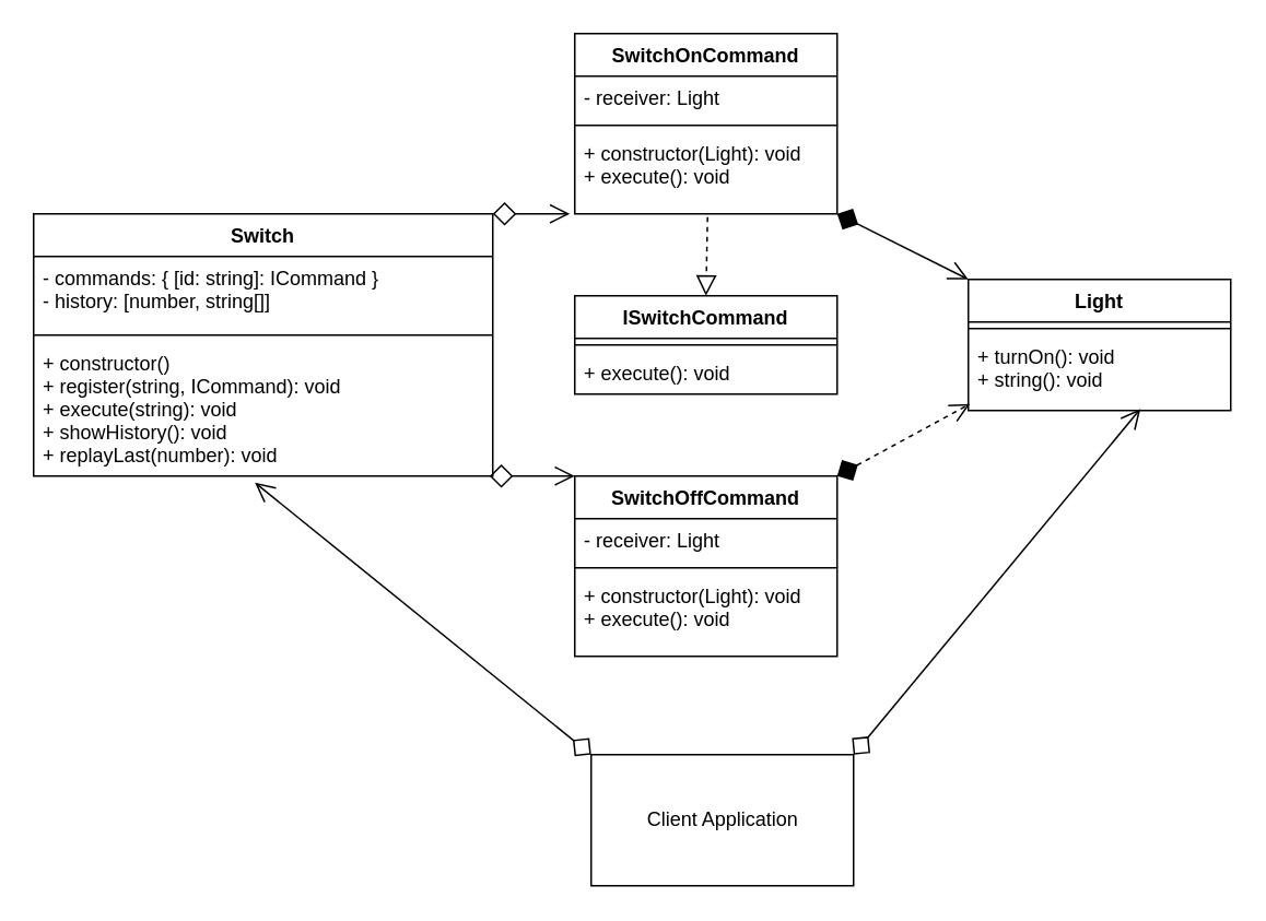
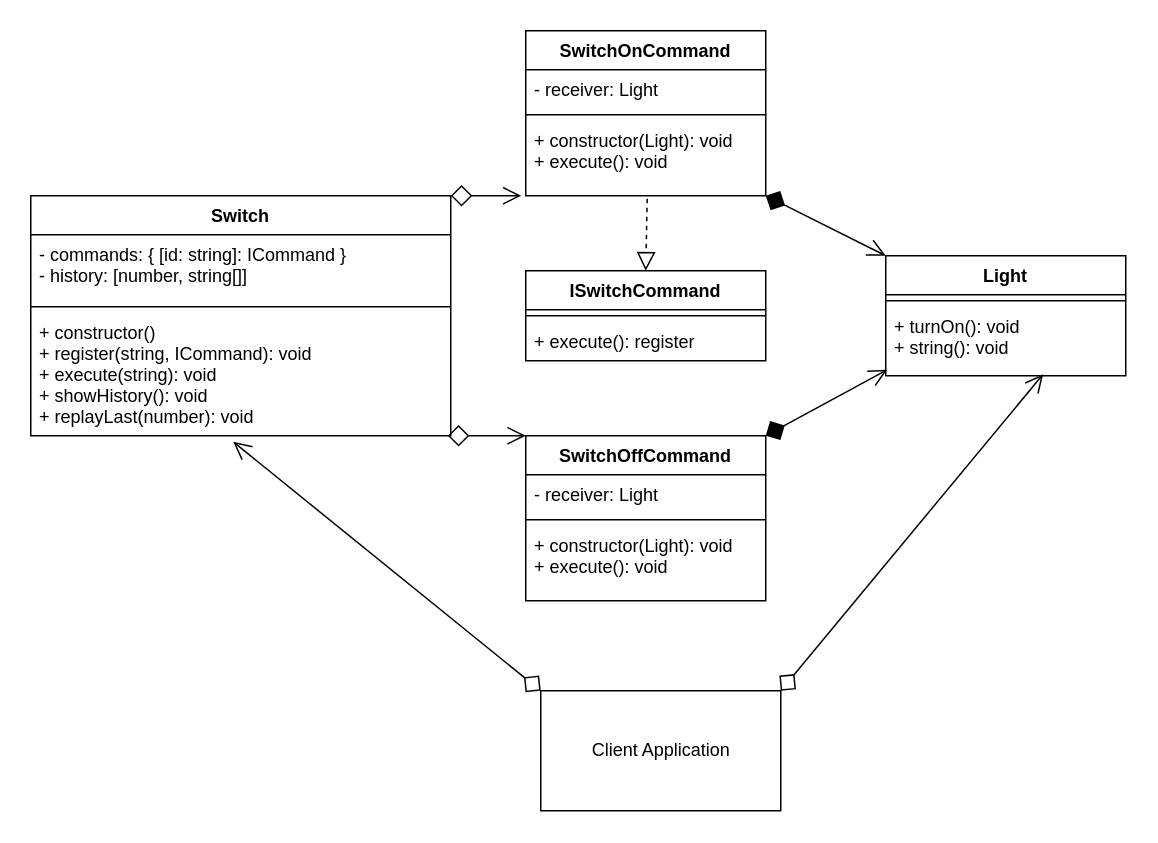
  <mxCell id="0" />
  <mxCell id="1" parent="0" />
  <mxCell id="2" value="Switch" style="swimlane;fontStyle=1;align=center;verticalAlign=top;childLayout=stackLayout;horizontal=1;startSize=26;horizontalStack=0;resizeParent=1;resizeParentMax=0;resizeLast=0;collapsible=1;marginBottom=0;strokeWidth=1;" vertex="1" parent="1"><mxGeometry x="20" y="130" width="280" height="160" as="geometry" /></mxCell>
  <mxCell id="3" value="- commands: { [id: string]: ICommand }&#10;- history: [number, string[]]" style="text;strokeColor=none;fillColor=none;align=left;verticalAlign=top;spacingLeft=4;spacingRight=4;overflow=hidden;rotatable=0;points=[[0,0.5],[1,0.5]];portConstraint=eastwest;" vertex="1" parent="2"><mxGeometry y="26" width="280" height="44" as="geometry" /></mxCell>
  <mxCell id="4" value="" style="line;strokeWidth=1;fillColor=none;align=left;verticalAlign=middle;spacingTop=-1;spacingLeft=3;spacingRight=3;rotatable=0;labelPosition=right;points=[];portConstraint=eastwest;" vertex="1" parent="2"><mxGeometry y="70" width="280" height="8" as="geometry" /></mxCell>
  <mxCell id="5" value="+ constructor()&#10;+ register(string, ICommand): void&#10;+ execute(string): void&#10;+ showHistory(): void&#10;+ replayLast(number): void" style="text;strokeColor=none;fillColor=none;align=left;verticalAlign=top;spacingLeft=4;spacingRight=4;overflow=hidden;rotatable=0;points=[[0,0.5],[1,0.5]];portConstraint=eastwest;" vertex="1" parent="2"><mxGeometry y="78" width="280" height="82" as="geometry" /></mxCell>
  <mxCell id="6" value="SwitchOnCommand" style="swimlane;fontStyle=1;align=center;verticalAlign=top;childLayout=stackLayout;horizontal=1;startSize=26;horizontalStack=0;resizeParent=1;resizeParentMax=0;resizeLast=0;collapsible=1;marginBottom=0;strokeWidth=1;" vertex="1" parent="1"><mxGeometry x="350" y="20" width="160" height="110" as="geometry" /></mxCell>
  <mxCell id="7" value="- receiver: Light" style="text;strokeColor=none;fillColor=none;align=left;verticalAlign=top;spacingLeft=4;spacingRight=4;overflow=hidden;rotatable=0;points=[[0,0.5],[1,0.5]];portConstraint=eastwest;" vertex="1" parent="6"><mxGeometry y="26" width="160" height="26" as="geometry" /></mxCell>
  <mxCell id="8" value="" style="line;strokeWidth=1;fillColor=none;align=left;verticalAlign=middle;spacingTop=-1;spacingLeft=3;spacingRight=3;rotatable=0;labelPosition=right;points=[];portConstraint=eastwest;" vertex="1" parent="6"><mxGeometry y="52" width="160" height="8" as="geometry" /></mxCell>
  <mxCell id="9" value="+ constructor(Light): void&#10;+ execute(): void" style="text;strokeColor=none;fillColor=none;align=left;verticalAlign=top;spacingLeft=4;spacingRight=4;overflow=hidden;rotatable=0;points=[[0,0.5],[1,0.5]];portConstraint=eastwest;" vertex="1" parent="6"><mxGeometry y="60" width="160" height="50" as="geometry" /></mxCell>
  <mxCell id="10" value="ISwitchCommand" style="swimlane;fontStyle=1;align=center;verticalAlign=top;childLayout=stackLayout;horizontal=1;startSize=26;horizontalStack=0;resizeParent=1;resizeParentMax=0;resizeLast=0;collapsible=1;marginBottom=0;strokeWidth=1;" vertex="1" parent="1"><mxGeometry x="350" y="180" width="160" height="60" as="geometry" /></mxCell>
  <mxCell id="11" value="" style="line;strokeWidth=1;fillColor=none;align=left;verticalAlign=middle;spacingTop=-1;spacingLeft=3;spacingRight=3;rotatable=0;labelPosition=right;points=[];portConstraint=eastwest;" vertex="1" parent="10"><mxGeometry y="26" width="160" height="8" as="geometry" /></mxCell>
- <mxCell id="12" value="+ execute(): void" style="text;strokeColor=none;fillColor=none;align=left;verticalAlign=top;spacingLeft=4;spacingRight=4;overflow=hidden;rotatable=0;points=[[0,0.5],[1,0.5]];portConstraint=eastwest;" vertex="1" parent="10"><mxGeometry y="34" width="160" height="26" as="geometry" /></mxCell>
+ <mxCell id="12" value="+ execute(): register" style="text;strokeColor=none;fillColor=none;align=left;verticalAlign=top;spacingLeft=4;spacingRight=4;overflow=hidden;rotatable=0;points=[[0,0.5],[1,0.5]];portConstraint=eastwest;" vertex="1" parent="10"><mxGeometry y="34" width="160" height="26" as="geometry" /></mxCell>
  <mxCell id="13" value="SwitchOffCommand" style="swimlane;fontStyle=1;align=center;verticalAlign=top;childLayout=stackLayout;horizontal=1;startSize=26;horizontalStack=0;resizeParent=1;resizeParentMax=0;resizeLast=0;collapsible=1;marginBottom=0;strokeWidth=1;" vertex="1" parent="1"><mxGeometry x="350" y="290" width="160" height="110" as="geometry" /></mxCell>
  <mxCell id="14" value="- receiver: Light" style="text;strokeColor=none;fillColor=none;align=left;verticalAlign=top;spacingLeft=4;spacingRight=4;overflow=hidden;rotatable=0;points=[[0,0.5],[1,0.5]];portConstraint=eastwest;" vertex="1" parent="13"><mxGeometry y="26" width="160" height="26" as="geometry" /></mxCell>
  <mxCell id="15" value="" style="line;strokeWidth=1;fillColor=none;align=left;verticalAlign=middle;spacingTop=-1;spacingLeft=3;spacingRight=3;rotatable=0;labelPosition=right;points=[];portConstraint=eastwest;" vertex="1" parent="13"><mxGeometry y="52" width="160" height="8" as="geometry" /></mxCell>
  <mxCell id="16" value="+ constructor(Light): void&#10;+ execute(): void" style="text;strokeColor=none;fillColor=none;align=left;verticalAlign=top;spacingLeft=4;spacingRight=4;overflow=hidden;rotatable=0;points=[[0,0.5],[1,0.5]];portConstraint=eastwest;" vertex="1" parent="13"><mxGeometry y="60" width="160" height="50" as="geometry" /></mxCell>
  <mxCell id="17" value="Light" style="swimlane;fontStyle=1;align=center;verticalAlign=top;childLayout=stackLayout;horizontal=1;startSize=26;horizontalStack=0;resizeParent=1;resizeParentMax=0;resizeLast=0;collapsible=1;marginBottom=0;strokeWidth=1;" vertex="1" parent="1"><mxGeometry x="590" y="170" width="160" height="80" as="geometry" /></mxCell>
  <mxCell id="18" value="" style="line;strokeWidth=1;fillColor=none;align=left;verticalAlign=middle;spacingTop=-1;spacingLeft=3;spacingRight=3;rotatable=0;labelPosition=right;points=[];portConstraint=eastwest;" vertex="1" parent="17"><mxGeometry y="26" width="160" height="8" as="geometry" /></mxCell>
  <mxCell id="19" value="+ turnOn(): void&#10;+ string(): void" style="text;strokeColor=none;fillColor=none;align=left;verticalAlign=top;spacingLeft=4;spacingRight=4;overflow=hidden;rotatable=0;points=[[0,0.5],[1,0.5]];portConstraint=eastwest;" vertex="1" parent="17"><mxGeometry y="34" width="160" height="46" as="geometry" /></mxCell>
  <mxCell id="20" value="Client Application" style="html=1;strokeWidth=1;" vertex="1" parent="1"><mxGeometry x="360" y="460" width="160" height="80" as="geometry" /></mxCell>
  <mxCell id="21" value="" style="html=1;verticalAlign=bottom;startArrow=diamond;startFill=0;endArrow=open;startSize=12;endSize=10;entryX=0;entryY=0;entryDx=0;entryDy=0;" edge="1" parent="1" target="13"><mxGeometry width="80" relative="1" as="geometry"><mxPoint x="298" y="290" as="sourcePoint" /><mxPoint x="480" y="210" as="targetPoint" /></mxGeometry></mxCell>
  <mxCell id="22" value="" style="html=1;verticalAlign=bottom;startArrow=diamond;startFill=0;endArrow=open;startSize=12;endSize=10;exitX=1;exitY=0;exitDx=0;exitDy=0;" edge="1" parent="1" source="2"><mxGeometry width="80" relative="1" as="geometry"><mxPoint x="308" y="300" as="sourcePoint" /><mxPoint x="347" y="130" as="targetPoint" /></mxGeometry></mxCell>
  <mxCell id="23" value="" style="html=1;verticalAlign=bottom;startArrow=none;startFill=0;endArrow=block;startSize=12;endSize=10;exitX=0.506;exitY=1.04;exitDx=0;exitDy=0;exitPerimeter=0;entryX=0.5;entryY=0;entryDx=0;entryDy=0;endFill=0;dashed=1;" edge="1" parent="1" source="9" target="10"><mxGeometry width="80" relative="1" as="geometry"><mxPoint x="310" y="140" as="sourcePoint" /><mxPoint x="357" y="140" as="targetPoint" /></mxGeometry></mxCell>
  <mxCell id="24" value="" style="html=1;verticalAlign=bottom;startArrow=diamond;startFill=1;endArrow=open;startSize=12;endSize=10;entryX=0;entryY=0;entryDx=0;entryDy=0;endFill=0;" edge="1" parent="1" target="17"><mxGeometry width="80" relative="1" as="geometry"><mxPoint x="510" y="130" as="sourcePoint" /><mxPoint x="440" y="190" as="targetPoint" /></mxGeometry></mxCell>
- <mxCell id="25" value="" style="html=1;verticalAlign=bottom;startArrow=diamond;startFill=1;endArrow=open;startSize=12;endSize=10;exitX=1;exitY=0;exitDx=0;exitDy=0;entryX=0.006;entryY=0.913;entryDx=0;entryDy=0;endFill=0;entryPerimeter=0;dashed=1;" edge="1" parent="1" source="13" target="19"><mxGeometry width="80" relative="1" as="geometry"><mxPoint x="522.08" y="143" as="sourcePoint" /><mxPoint x="600" y="180" as="targetPoint" /></mxGeometry></mxCell>
+ <mxCell id="25" value="" style="html=1;verticalAlign=bottom;startArrow=diamond;startFill=1;endArrow=open;startSize=12;endSize=10;exitX=1;exitY=0;exitDx=0;exitDy=0;entryX=0.006;entryY=0.913;entryDx=0;entryDy=0;endFill=0;entryPerimeter=0;" edge="1" parent="1" source="13" target="19"><mxGeometry width="80" relative="1" as="geometry"><mxPoint x="522.08" y="143" as="sourcePoint" /><mxPoint x="600" y="180" as="targetPoint" /></mxGeometry></mxCell>
  <mxCell id="26" value="" style="html=1;verticalAlign=bottom;startArrow=diamond;startFill=0;endArrow=open;startSize=12;endSize=10;entryX=0.482;entryY=1.049;entryDx=0;entryDy=0;exitX=0;exitY=0;exitDx=0;exitDy=0;entryPerimeter=0;" edge="1" parent="1" source="20" target="5"><mxGeometry width="80" relative="1" as="geometry"><mxPoint x="308" y="390" as="sourcePoint" /><mxPoint x="360" y="300" as="targetPoint" /></mxGeometry></mxCell>
  <mxCell id="27" value="" style="html=1;verticalAlign=bottom;startArrow=diamond;startFill=0;endArrow=open;startSize=12;endSize=10;entryX=0.656;entryY=0.978;entryDx=0;entryDy=0;exitX=1;exitY=0;exitDx=0;exitDy=0;entryPerimeter=0;" edge="1" parent="1" source="20" target="19"><mxGeometry width="80" relative="1" as="geometry"><mxPoint x="318" y="310" as="sourcePoint" /><mxPoint x="370" y="310" as="targetPoint" /></mxGeometry></mxCell>
